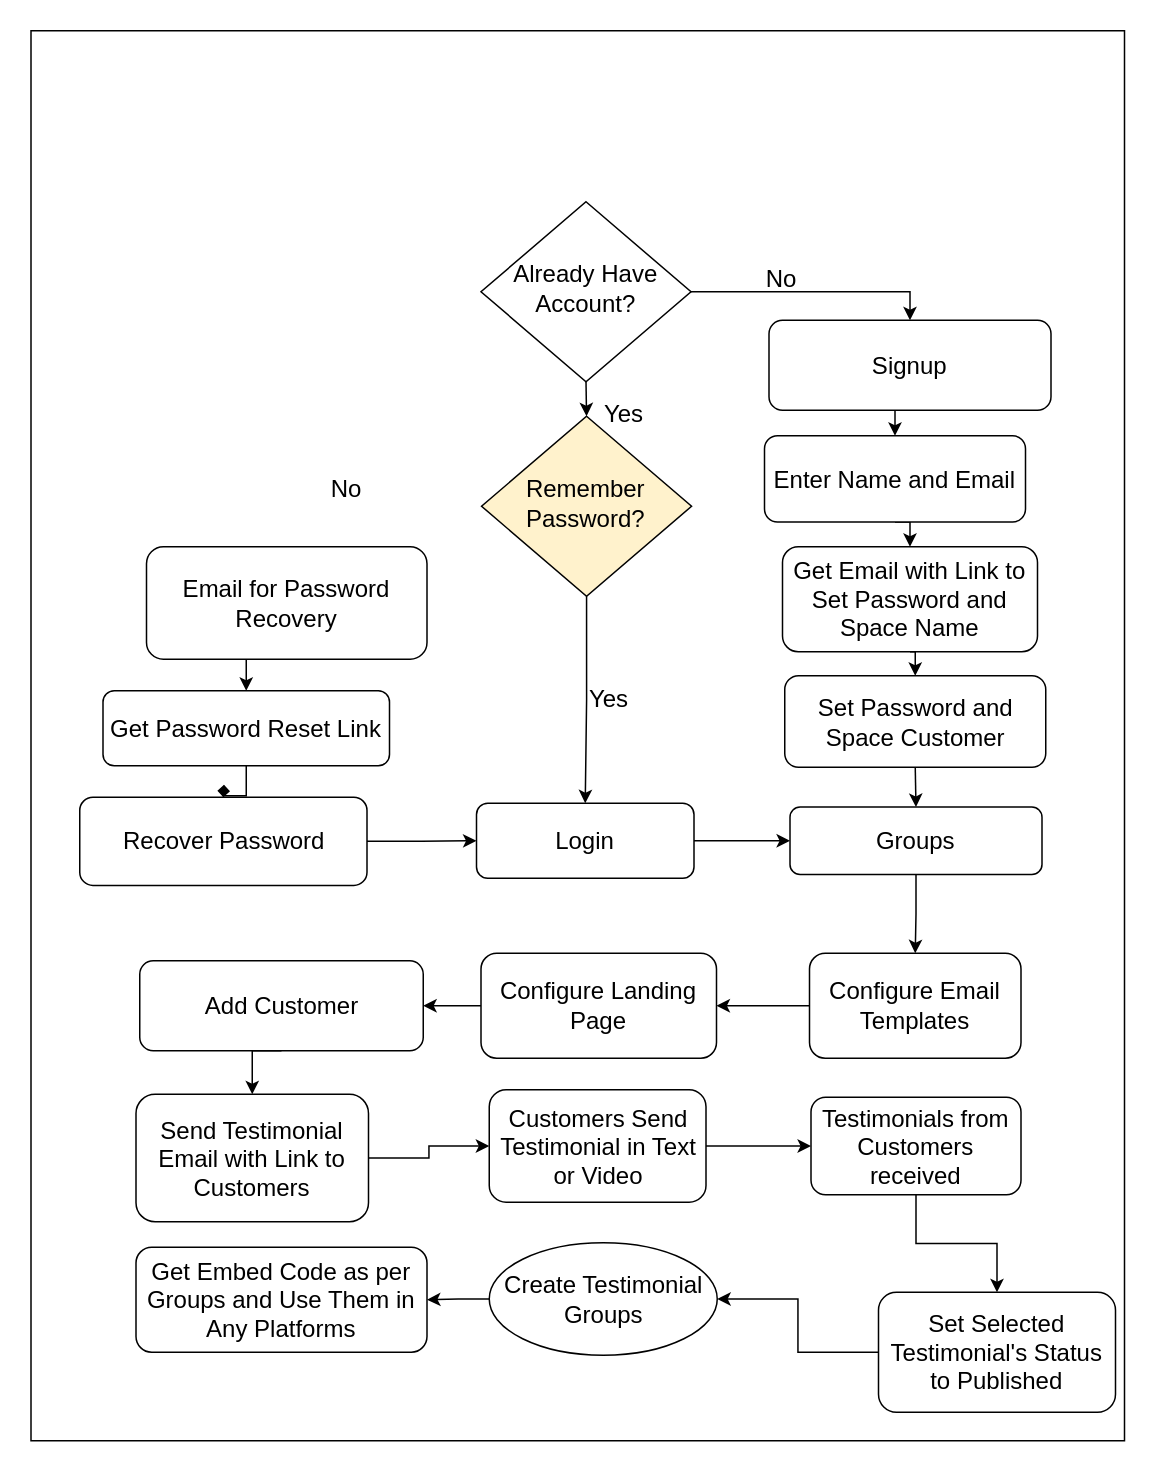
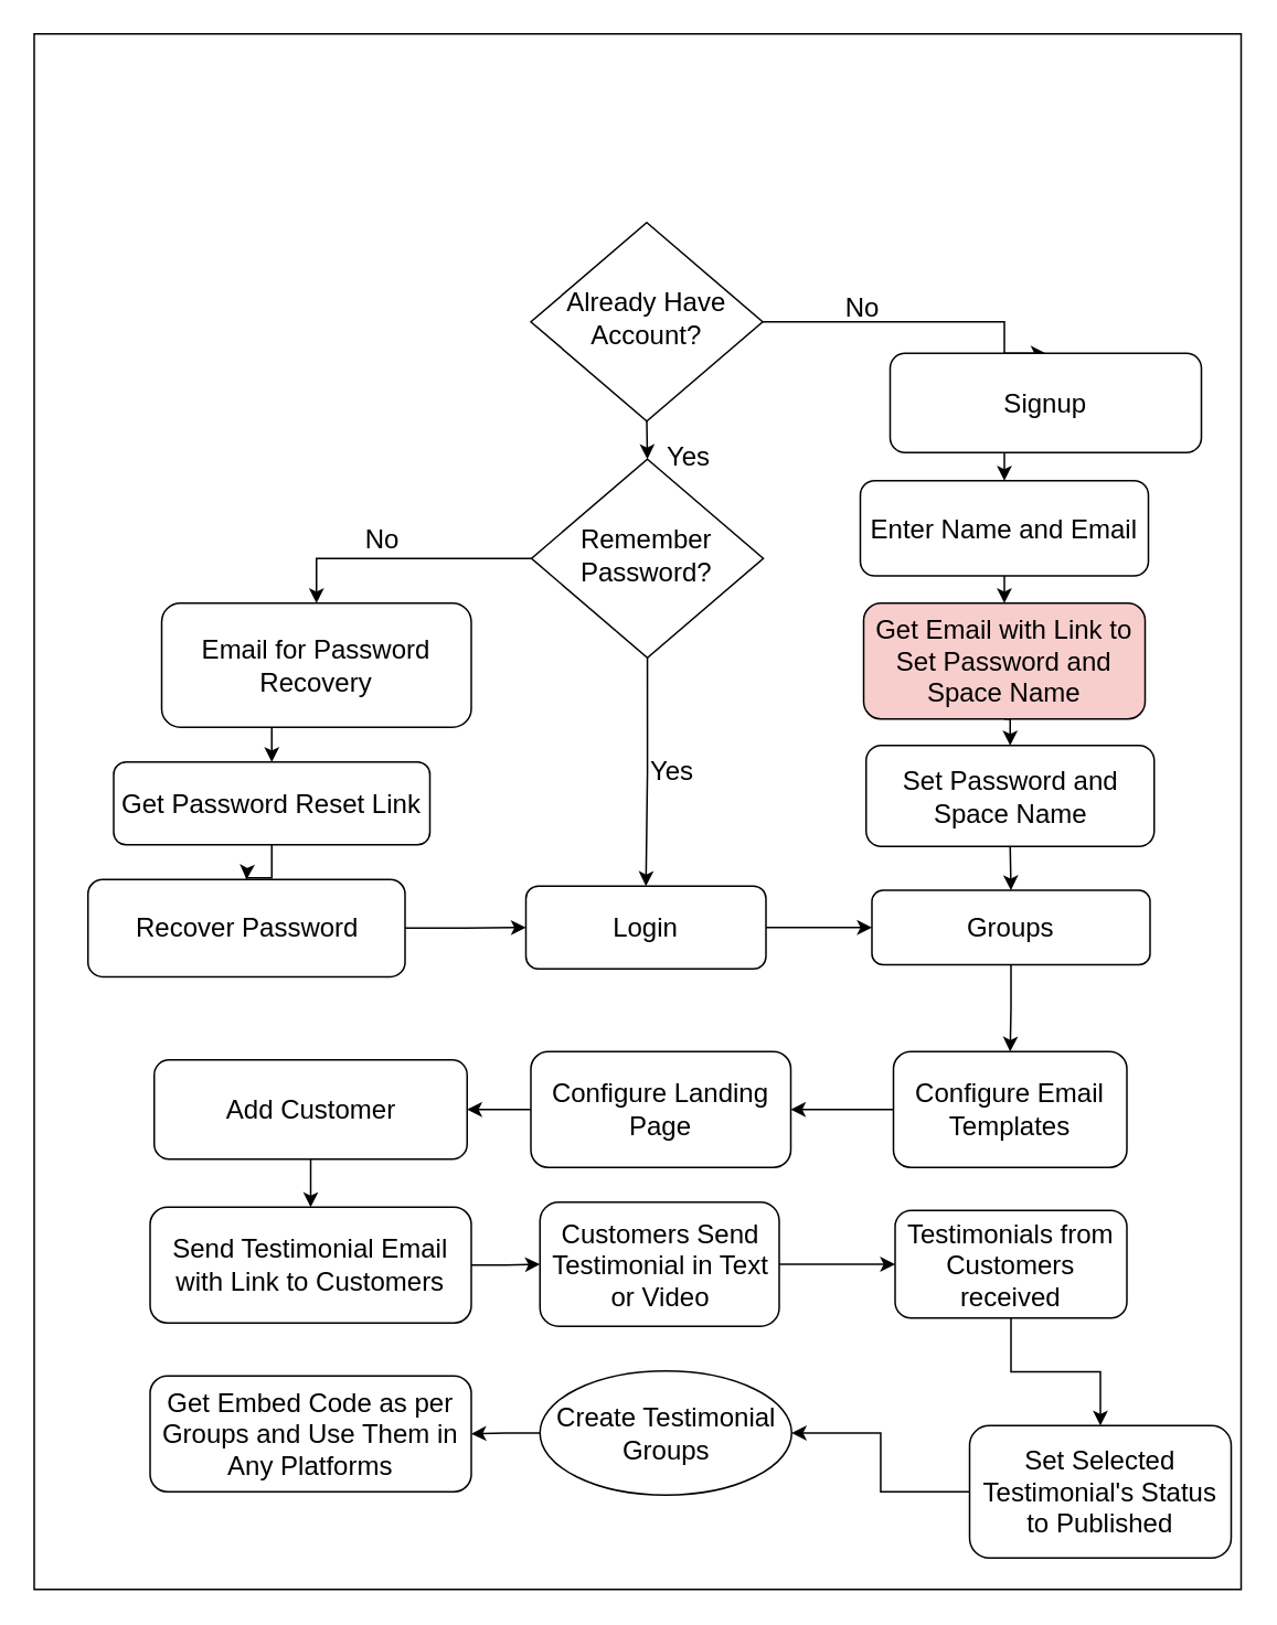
  <mxCell id="0" />
  <mxCell id="1" parent="0" />
  <mxCell id="2" value="" style="rounded=0;strokeWidth=1;fontSize=16;labelBorderColor=none;fontColor=none;noLabel=1;textOpacity=0;" vertex="1" parent="1"><mxGeometry x="20" y="20" width="729" height="940" as="geometry" /></mxCell>
  <mxCell id="3" style="edgeStyle=orthogonalEdgeStyle;rounded=0;orthogonalLoop=1;jettySize=auto;html=1;exitX=0.5;exitY=1;exitDx=0;exitDy=0;entryX=0.5;entryY=0;entryDx=0;entryDy=0;strokeWidth=1;fontSize=16;fontColor=none;" edge="1" parent="1" source="5" target="43"><mxGeometry relative="1" as="geometry" /></mxCell>
  <mxCell id="4" style="edgeStyle=orthogonalEdgeStyle;rounded=0;orthogonalLoop=1;jettySize=auto;html=1;exitX=1;exitY=0.5;exitDx=0;exitDy=0;entryX=0.5;entryY=0;entryDx=0;entryDy=0;strokeWidth=1;fontSize=16;fontColor=none;" edge="1" parent="1" source="5" target="7"><mxGeometry relative="1" as="geometry"><Array as="points"><mxPoint x="606" y="194" /></Array></mxGeometry></mxCell>
  <mxCell id="5" value="Already Have Account?" style="rhombus;whiteSpace=wrap;html=1;shadow=0;fontFamily=Helvetica;fontSize=16;align=center;strokeWidth=1;spacing=6;spacingTop=-4;" parent="1" vertex="1"><mxGeometry x="320" y="134" width="140" height="120" as="geometry" /></mxCell>
  <mxCell id="6" style="edgeStyle=orthogonalEdgeStyle;rounded=0;orthogonalLoop=1;jettySize=auto;html=1;exitX=0.5;exitY=1;exitDx=0;exitDy=0;entryX=0.5;entryY=0;entryDx=0;entryDy=0;strokeWidth=1;fontSize=16;" edge="1" parent="1" source="7" target="21"><mxGeometry relative="1" as="geometry" /></mxCell>
- <mxCell id="7" value="Signup " style="rounded=1;whiteSpace=wrap;html=1;fontSize=16;glass=0;strokeWidth=1;shadow=0;" parent="1" vertex="1"><mxGeometry x="512" y="213" width="188" height="60" as="geometry" /></mxCell>
+ <mxCell id="7" value="Signup " style="rounded=1;whiteSpace=wrap;html=1;fontSize=16;glass=0;strokeWidth=1;shadow=0;" parent="1" vertex="1"><mxGeometry x="537" y="213" width="188" height="60" as="geometry" /></mxCell>
  <mxCell id="8" value="&lt;div style=&quot;font-size: 16px;&quot;&gt;No&lt;/div&gt;" style="text;html=1;align=center;verticalAlign=middle;resizable=0;points=[];autosize=1;strokeColor=none;fillColor=none;strokeWidth=1;fontSize=16;" vertex="1" parent="1"><mxGeometry x="500" y="170" width="40" height="30" as="geometry" /></mxCell>
  <mxCell id="9" style="edgeStyle=orthogonalEdgeStyle;rounded=0;orthogonalLoop=1;jettySize=auto;html=1;exitX=1;exitY=0.5;exitDx=0;exitDy=0;entryX=0;entryY=0.5;entryDx=0;entryDy=0;strokeWidth=1;fontSize=16;" edge="1" parent="1" source="10" target="19"><mxGeometry relative="1" as="geometry" /></mxCell>
  <mxCell id="10" value="Login " style="rounded=1;whiteSpace=wrap;html=1;strokeWidth=1;fontSize=16;" vertex="1" parent="1"><mxGeometry x="317" y="535" width="145" height="50" as="geometry" /></mxCell>
  <mxCell id="11" value="Yes" style="text;html=1;align=center;verticalAlign=middle;resizable=0;points=[];autosize=1;strokeColor=none;fillColor=none;strokeWidth=1;fontSize=16;" vertex="1" parent="1"><mxGeometry x="390" y="260" width="50" height="30" as="geometry" /></mxCell>
  <mxCell id="12" style="edgeStyle=orthogonalEdgeStyle;rounded=0;orthogonalLoop=1;jettySize=auto;html=1;exitX=0.5;exitY=1;exitDx=0;exitDy=0;entryX=0.5;entryY=0;entryDx=0;entryDy=0;strokeWidth=1;fontSize=16;" edge="1" parent="1" source="13" target="15"><mxGeometry relative="1" as="geometry" /></mxCell>
  <mxCell id="13" value="Email for Password Recovery" style="rounded=1;whiteSpace=wrap;html=1;fontSize=16;glass=0;strokeWidth=1;shadow=0;" vertex="1" parent="1"><mxGeometry x="97" y="364" width="187" height="75" as="geometry" /></mxCell>
- <mxCell id="14" style="edgeStyle=orthogonalEdgeStyle;rounded=0;orthogonalLoop=1;jettySize=auto;html=1;entryX=0.5;entryY=0;entryDx=0;entryDy=0;strokeWidth=1;fontSize=16;endArrow=diamond;" edge="1" parent="1" source="15" target="17"><mxGeometry relative="1" as="geometry" /></mxCell>
+ <mxCell id="14" style="edgeStyle=orthogonalEdgeStyle;rounded=0;orthogonalLoop=1;jettySize=auto;html=1;entryX=0.5;entryY=0;entryDx=0;entryDy=0;strokeWidth=1;fontSize=16;" edge="1" parent="1" source="15" target="17"><mxGeometry relative="1" as="geometry" /></mxCell>
  <mxCell id="15" value="Get Password Reset Link" style="rounded=1;whiteSpace=wrap;html=1;fontSize=16;glass=0;strokeWidth=1;shadow=0;" vertex="1" parent="1"><mxGeometry x="68" y="460" width="191" height="50" as="geometry" /></mxCell>
  <mxCell id="16" style="edgeStyle=orthogonalEdgeStyle;rounded=0;orthogonalLoop=1;jettySize=auto;html=1;exitX=1;exitY=0.5;exitDx=0;exitDy=0;entryX=0;entryY=0.5;entryDx=0;entryDy=0;strokeWidth=1;fontSize=16;" edge="1" parent="1" source="17" target="10"><mxGeometry relative="1" as="geometry" /></mxCell>
  <mxCell id="17" value="Recover Password" style="rounded=1;whiteSpace=wrap;html=1;fontSize=16;glass=0;strokeWidth=1;shadow=0;" vertex="1" parent="1"><mxGeometry x="52.5" y="531" width="191.5" height="58.75" as="geometry" /></mxCell>
  <mxCell id="18" style="edgeStyle=orthogonalEdgeStyle;rounded=0;orthogonalLoop=1;jettySize=auto;html=1;exitX=0.5;exitY=1;exitDx=0;exitDy=0;entryX=0.5;entryY=0;entryDx=0;entryDy=0;strokeWidth=1;fontSize=16;" edge="1" parent="1" source="19" target="25"><mxGeometry relative="1" as="geometry" /></mxCell>
  <mxCell id="19" value="Groups" style="rounded=1;whiteSpace=wrap;html=1;fontSize=16;glass=0;strokeWidth=1;shadow=0;" vertex="1" parent="1"><mxGeometry x="526" y="537.5" width="168" height="45" as="geometry" /></mxCell>
  <mxCell id="20" style="edgeStyle=orthogonalEdgeStyle;rounded=0;orthogonalLoop=1;jettySize=auto;html=1;exitX=0.5;exitY=1;exitDx=0;exitDy=0;entryX=0.5;entryY=0;entryDx=0;entryDy=0;strokeWidth=1;fontSize=16;" edge="1" parent="1" source="21" target="23"><mxGeometry relative="1" as="geometry" /></mxCell>
- <mxCell id="21" value="Enter Name and Email " style="rounded=1;whiteSpace=wrap;html=1;fontSize=16;glass=0;strokeWidth=1;shadow=0;" vertex="1" parent="1"><mxGeometry x="509" y="290" width="174" height="57.5" as="geometry" /></mxCell>
+ <mxCell id="21" value="Enter Name and Email " style="rounded=1;whiteSpace=wrap;html=1;fontSize=16;glass=0;strokeWidth=1;shadow=0;" vertex="1" parent="1"><mxGeometry x="519" y="290" width="174" height="57.5" as="geometry" /></mxCell>
  <mxCell id="22" style="edgeStyle=orthogonalEdgeStyle;rounded=0;orthogonalLoop=1;jettySize=auto;html=1;exitX=0.5;exitY=1;exitDx=0;exitDy=0;entryX=0.5;entryY=0;entryDx=0;entryDy=0;strokeWidth=1;fontSize=16;fontColor=none;" edge="1" parent="1" source="23" target="47"><mxGeometry relative="1" as="geometry" /></mxCell>
- <mxCell id="23" value="Get Email with Link to Set Password and Space Name" style="rounded=1;whiteSpace=wrap;html=1;fontSize=16;glass=0;strokeWidth=1;shadow=0;" vertex="1" parent="1"><mxGeometry x="521" y="364" width="170" height="70" as="geometry" /></mxCell>
+ <mxCell id="23" value="Get Email with Link to Set Password and Space Name" style="rounded=1;whiteSpace=wrap;html=1;fontSize=16;glass=0;strokeWidth=1;shadow=0;fillColor=#f8cecc;" vertex="1" parent="1"><mxGeometry x="521" y="364" width="170" height="70" as="geometry" /></mxCell>
  <mxCell id="24" style="edgeStyle=orthogonalEdgeStyle;rounded=0;orthogonalLoop=1;jettySize=auto;html=1;exitX=0;exitY=0.5;exitDx=0;exitDy=0;entryX=1;entryY=0.5;entryDx=0;entryDy=0;strokeWidth=1;fontSize=16;" edge="1" parent="1" source="25" target="27"><mxGeometry relative="1" as="geometry" /></mxCell>
  <mxCell id="25" value="Configure Email Templates" style="rounded=1;whiteSpace=wrap;html=1;fontSize=16;glass=0;strokeWidth=1;shadow=0;" vertex="1" parent="1"><mxGeometry x="539" y="635" width="141" height="70" as="geometry" /></mxCell>
  <mxCell id="26" style="edgeStyle=orthogonalEdgeStyle;rounded=0;orthogonalLoop=1;jettySize=auto;html=1;exitX=0;exitY=0.5;exitDx=0;exitDy=0;entryX=1;entryY=0.5;entryDx=0;entryDy=0;strokeWidth=1;fontSize=16;" edge="1" parent="1" source="27" target="29"><mxGeometry relative="1" as="geometry" /></mxCell>
  <mxCell id="27" value="Configure Landing Page" style="rounded=1;whiteSpace=wrap;html=1;fontSize=16;glass=0;strokeWidth=1;shadow=0;" vertex="1" parent="1"><mxGeometry x="320" y="635" width="157" height="70" as="geometry" /></mxCell>
  <mxCell id="28" style="edgeStyle=orthogonalEdgeStyle;rounded=0;orthogonalLoop=1;jettySize=auto;html=1;exitX=0.5;exitY=1;exitDx=0;exitDy=0;entryX=0.5;entryY=0;entryDx=0;entryDy=0;strokeWidth=1;fontSize=16;" edge="1" parent="1" source="29" target="31"><mxGeometry relative="1" as="geometry" /></mxCell>
  <mxCell id="29" value="Add Customer" style="rounded=1;whiteSpace=wrap;html=1;fontSize=16;glass=0;strokeWidth=1;shadow=0;" vertex="1" parent="1"><mxGeometry x="92.5" y="640" width="189" height="60" as="geometry" /></mxCell>
  <mxCell id="30" style="edgeStyle=orthogonalEdgeStyle;rounded=0;orthogonalLoop=1;jettySize=auto;html=1;exitX=1;exitY=0.5;exitDx=0;exitDy=0;entryX=0;entryY=0.5;entryDx=0;entryDy=0;strokeWidth=1;fontSize=16;" edge="1" parent="1" source="31" target="33"><mxGeometry relative="1" as="geometry" /></mxCell>
- <mxCell id="31" value="Send Testimonial Email with Link to Customers" style="rounded=1;whiteSpace=wrap;html=1;fontSize=16;glass=0;strokeWidth=1;shadow=0;" vertex="1" parent="1"><mxGeometry x="90" y="729" width="155" height="85" as="geometry" /></mxCell>
+ <mxCell id="31" value="Send Testimonial Email with Link to Customers" style="rounded=1;whiteSpace=wrap;html=1;fontSize=16;glass=0;strokeWidth=1;shadow=0;" vertex="1" parent="1"><mxGeometry x="90" y="729" width="194" height="70" as="geometry" /></mxCell>
  <mxCell id="32" style="edgeStyle=orthogonalEdgeStyle;rounded=0;orthogonalLoop=1;jettySize=auto;html=1;exitX=1;exitY=0.5;exitDx=0;exitDy=0;entryX=0;entryY=0.5;entryDx=0;entryDy=0;strokeWidth=1;fontSize=16;" edge="1" parent="1" source="33" target="35"><mxGeometry relative="1" as="geometry" /></mxCell>
  <mxCell id="33" value="Customers Send Testimonial in Text or Video" style="rounded=1;whiteSpace=wrap;html=1;fontSize=16;glass=0;strokeWidth=1;shadow=0;" vertex="1" parent="1"><mxGeometry x="325.5" y="726" width="144.5" height="75" as="geometry" /></mxCell>
  <mxCell id="34" style="edgeStyle=orthogonalEdgeStyle;rounded=0;orthogonalLoop=1;jettySize=auto;html=1;exitX=0.5;exitY=1;exitDx=0;exitDy=0;entryX=0.5;entryY=0;entryDx=0;entryDy=0;strokeWidth=1;fontSize=16;" edge="1" parent="1" source="35" target="37"><mxGeometry relative="1" as="geometry" /></mxCell>
  <mxCell id="35" value="Testimonials from Customers received" style="rounded=1;whiteSpace=wrap;html=1;fontSize=16;glass=0;strokeWidth=1;shadow=0;" vertex="1" parent="1"><mxGeometry x="540" y="731" width="140" height="65" as="geometry" /></mxCell>
  <mxCell id="36" style="edgeStyle=orthogonalEdgeStyle;rounded=0;orthogonalLoop=1;jettySize=auto;html=1;exitX=0;exitY=0.5;exitDx=0;exitDy=0;entryX=1;entryY=0.5;entryDx=0;entryDy=0;strokeWidth=1;fontSize=16;" edge="1" parent="1" source="37" target="39"><mxGeometry relative="1" as="geometry" /></mxCell>
  <mxCell id="37" value="Set Selected Testimonial's Status to Published" style="rounded=1;whiteSpace=wrap;html=1;fontSize=16;glass=0;strokeWidth=1;shadow=0;" vertex="1" parent="1"><mxGeometry x="585" y="861" width="158" height="80" as="geometry" /></mxCell>
  <mxCell id="38" style="edgeStyle=orthogonalEdgeStyle;rounded=0;orthogonalLoop=1;jettySize=auto;html=1;exitX=0;exitY=0.5;exitDx=0;exitDy=0;entryX=1;entryY=0.5;entryDx=0;entryDy=0;strokeWidth=1;fontSize=16;" edge="1" parent="1" source="39" target="40"><mxGeometry relative="1" as="geometry" /></mxCell>
  <mxCell id="39" value="Create Testimonial Groups" style="ellipse;whiteSpace=wrap;html=1;fontSize=16;glass=0;strokeWidth=1;shadow=0;" vertex="1" parent="1"><mxGeometry x="325.5" y="828" width="152" height="75" as="geometry" /></mxCell>
  <mxCell id="40" value="Get Embed Code as per Groups and Use Them in Any Platforms" style="rounded=1;whiteSpace=wrap;html=1;fontSize=16;glass=0;strokeWidth=1;shadow=0;" vertex="1" parent="1"><mxGeometry x="90" y="831" width="194" height="70" as="geometry" /></mxCell>
  <mxCell id="41" style="edgeStyle=orthogonalEdgeStyle;rounded=0;orthogonalLoop=1;jettySize=auto;html=1;exitX=0.5;exitY=1;exitDx=0;exitDy=0;entryX=0.5;entryY=0;entryDx=0;entryDy=0;strokeWidth=1;fontSize=16;fontColor=none;" edge="1" parent="1" source="43" target="10"><mxGeometry relative="1" as="geometry" /></mxCell>
- <mxCell id="43" value="Remember Password?" style="rhombus;whiteSpace=wrap;html=1;shadow=0;fontFamily=Helvetica;fontSize=16;align=center;strokeWidth=1;spacing=6;spacingTop=-4;fillColor=#fff2cc;" vertex="1" parent="1"><mxGeometry x="320.38" y="277" width="140" height="120" as="geometry" /></mxCell>
+ <mxCell id="42" style="edgeStyle=orthogonalEdgeStyle;rounded=0;orthogonalLoop=1;jettySize=auto;html=1;exitX=0;exitY=0.5;exitDx=0;exitDy=0;entryX=0.5;entryY=0;entryDx=0;entryDy=0;strokeWidth=1;fontSize=16;fontColor=none;" edge="1" parent="1" source="43" target="13"><mxGeometry relative="1" as="geometry" /></mxCell>
+ <mxCell id="43" value="Remember Password?" style="rhombus;whiteSpace=wrap;html=1;shadow=0;fontFamily=Helvetica;fontSize=16;align=center;strokeWidth=1;spacing=6;spacingTop=-4;" vertex="1" parent="1"><mxGeometry x="320.38" y="277" width="140" height="120" as="geometry" /></mxCell>
  <mxCell id="44" value="&lt;div style=&quot;font-size: 16px;&quot;&gt;No&lt;/div&gt;" style="text;html=1;align=center;verticalAlign=middle;resizable=0;points=[];autosize=1;strokeColor=none;fillColor=none;strokeWidth=1;fontSize=16;" vertex="1" parent="1"><mxGeometry x="210" y="310" width="40" height="30" as="geometry" /></mxCell>
  <mxCell id="45" value="Yes" style="text;html=1;align=center;verticalAlign=middle;resizable=0;points=[];autosize=1;strokeColor=none;fillColor=none;strokeWidth=1;fontSize=16;" vertex="1" parent="1"><mxGeometry x="380" y="450" width="50" height="30" as="geometry" /></mxCell>
  <mxCell id="46" style="edgeStyle=orthogonalEdgeStyle;rounded=0;orthogonalLoop=1;jettySize=auto;html=1;exitX=0.5;exitY=1;exitDx=0;exitDy=0;entryX=0.5;entryY=0;entryDx=0;entryDy=0;strokeWidth=1;fontSize=16;fontColor=none;" edge="1" parent="1" source="47" target="19"><mxGeometry relative="1" as="geometry" /></mxCell>
- <mxCell id="47" value="Set Password and Space Customer" style="rounded=1;whiteSpace=wrap;html=1;fontSize=16;glass=0;strokeWidth=1;shadow=0;" vertex="1" parent="1"><mxGeometry x="522.5" y="450" width="174" height="61" as="geometry" /></mxCell>
+ <mxCell id="47" value="Set Password and Space Name" style="rounded=1;whiteSpace=wrap;html=1;fontSize=16;glass=0;strokeWidth=1;shadow=0;" vertex="1" parent="1"><mxGeometry x="522.5" y="450" width="174" height="61" as="geometry" /></mxCell>
